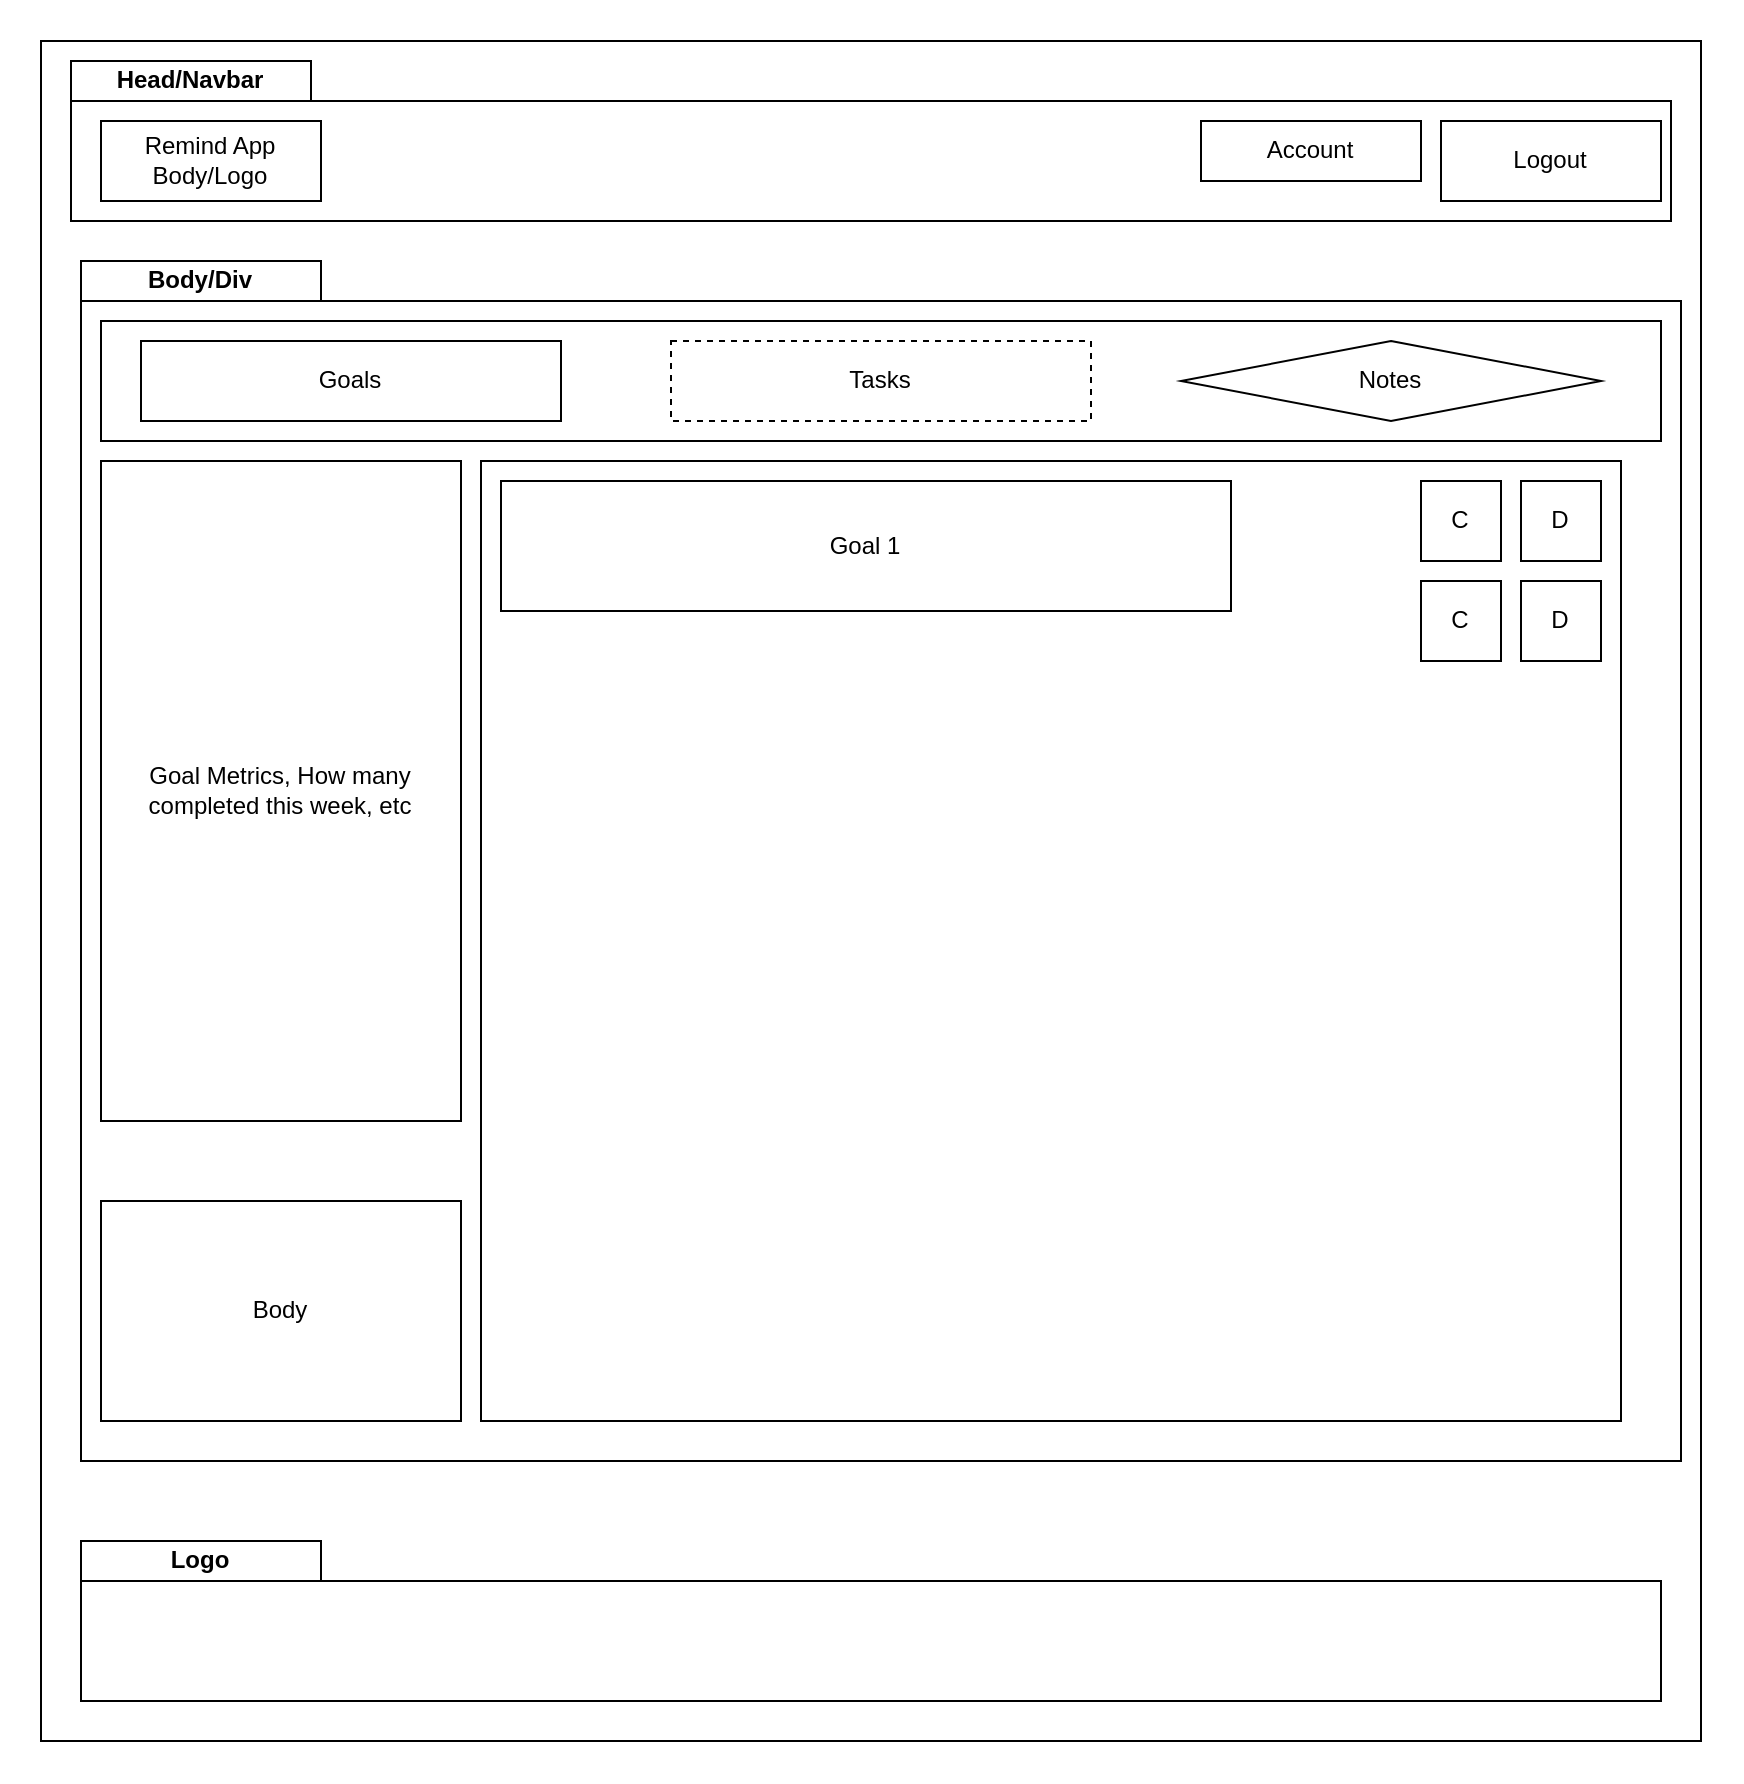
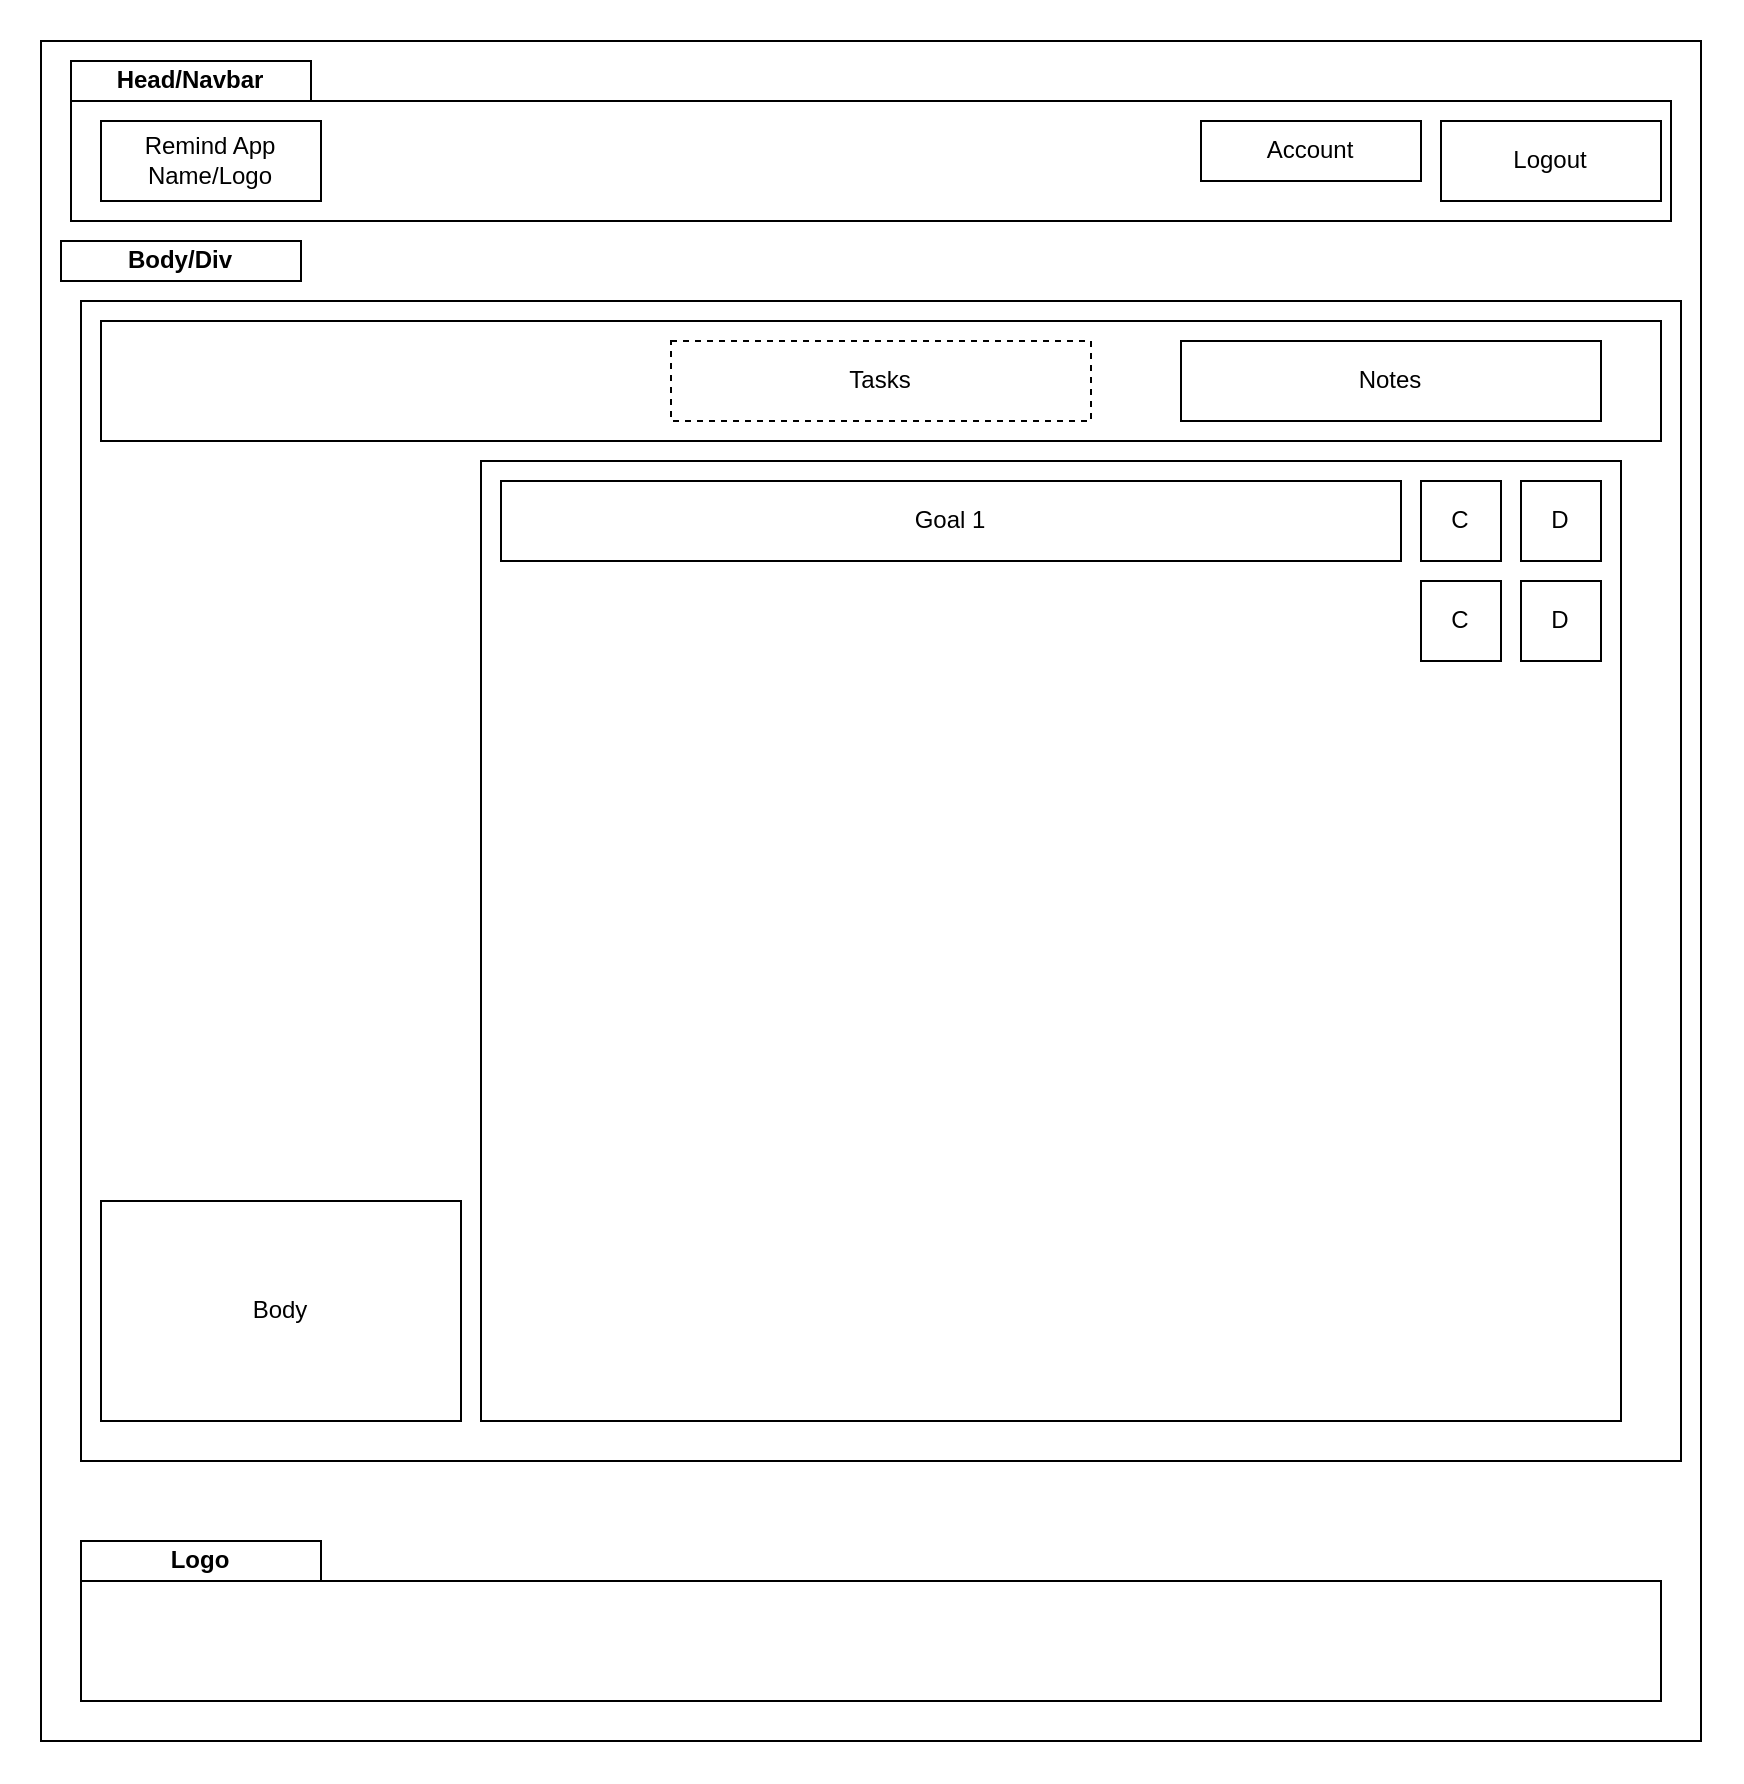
  <mxCell id="0" />
  <mxCell id="1" parent="0" />
  <mxCell id="2" value="" style="rounded=0;whiteSpace=wrap;html=1;" vertex="1" parent="1"><mxGeometry x="20" y="20" width="830" height="850" as="geometry" /></mxCell>
  <mxCell id="3" value="" style="rounded=0;whiteSpace=wrap;html=1;" vertex="1" parent="1"><mxGeometry x="35" y="50" width="800" height="60" as="geometry" /></mxCell>
  <mxCell id="4" value="&lt;b&gt;Head/Navbar&lt;/b&gt;" style="rounded=0;whiteSpace=wrap;html=1;" vertex="1" parent="1"><mxGeometry x="35" y="30" width="120" height="20" as="geometry" /></mxCell>
  <mxCell id="5" value="Logout" style="rounded=0;whiteSpace=wrap;html=1;" vertex="1" parent="1"><mxGeometry x="720" y="60" width="110" height="40" as="geometry" /></mxCell>
  <mxCell id="6" value="Account" style="rounded=0;whiteSpace=wrap;html=1;" vertex="1" parent="1"><mxGeometry x="600" y="60" width="110" height="30" as="geometry" /></mxCell>
- <mxCell id="7" value="Remind App Body/Logo" style="rounded=0;whiteSpace=wrap;html=1;" vertex="1" parent="1"><mxGeometry x="50" y="60" width="110" height="40" as="geometry" /></mxCell>
+ <mxCell id="7" value="Remind App Name/Logo" style="rounded=0;whiteSpace=wrap;html=1;" vertex="1" parent="1"><mxGeometry x="50" y="60" width="110" height="40" as="geometry" /></mxCell>
  <mxCell id="8" value="" style="rounded=0;whiteSpace=wrap;html=1;" vertex="1" parent="1"><mxGeometry x="40" y="150" width="800" height="580" as="geometry" /></mxCell>
- <mxCell id="9" value="&lt;b&gt;Body/Div&lt;/b&gt;" style="rounded=0;whiteSpace=wrap;html=1;" vertex="1" parent="1"><mxGeometry x="40" y="130" width="120" height="20" as="geometry" /></mxCell>
+ <mxCell id="9" value="&lt;b&gt;Body/Div&lt;/b&gt;" style="rounded=0;whiteSpace=wrap;html=1;" vertex="1" parent="1"><mxGeometry x="30" y="120" width="120" height="20" as="geometry" /></mxCell>
  <mxCell id="10" value="" style="rounded=0;whiteSpace=wrap;html=1;" vertex="1" parent="1"><mxGeometry x="50" y="160" width="780" height="60" as="geometry" /></mxCell>
- <mxCell id="11" value="Goals" style="rounded=0;whiteSpace=wrap;html=1;" vertex="1" parent="1"><mxGeometry x="70" y="170" width="210" height="40" as="geometry" /></mxCell>
  <mxCell id="12" value="Tasks" style="rounded=0;whiteSpace=wrap;html=1;dashed=1;" vertex="1" parent="1"><mxGeometry x="335" y="170" width="210" height="40" as="geometry" /></mxCell>
- <mxCell id="13" value="Notes" style="rhombus;whiteSpace=wrap;html=1;" vertex="1" parent="1"><mxGeometry x="590" y="170" width="210" height="40" as="geometry" /></mxCell>
+ <mxCell id="13" value="Notes" style="rounded=0;whiteSpace=wrap;html=1;" vertex="1" parent="1"><mxGeometry x="590" y="170" width="210" height="40" as="geometry" /></mxCell>
  <mxCell id="14" value="" style="rounded=0;whiteSpace=wrap;html=1;" vertex="1" parent="1"><mxGeometry x="240" y="230" width="570" height="480" as="geometry" /></mxCell>
  <mxCell id="15" value="" style="rounded=0;whiteSpace=wrap;html=1;align=left;" vertex="1" parent="1"><mxGeometry x="40" y="790" width="790" height="60" as="geometry" /></mxCell>
  <mxCell id="16" value="&lt;b&gt;Logo&lt;/b&gt;" style="rounded=0;whiteSpace=wrap;html=1;" vertex="1" parent="1"><mxGeometry x="40" y="770" width="120" height="20" as="geometry" /></mxCell>
- <mxCell id="17" value="Goal 1" style="rounded=0;whiteSpace=wrap;html=1;" vertex="1" parent="1"><mxGeometry x="250" y="240" width="365" height="65" as="geometry" /></mxCell>
+ <mxCell id="17" value="Goal 1" style="rounded=0;whiteSpace=wrap;html=1;" vertex="1" parent="1"><mxGeometry x="250" y="240" width="450" height="40" as="geometry" /></mxCell>
  <mxCell id="18" value="C" style="rounded=0;whiteSpace=wrap;html=1;" vertex="1" parent="1"><mxGeometry x="710" y="240" width="40" height="40" as="geometry" /></mxCell>
  <mxCell id="19" value="D" style="rounded=0;whiteSpace=wrap;html=1;" vertex="1" parent="1"><mxGeometry x="760" y="240" width="40" height="40" as="geometry" /></mxCell>
  <mxCell id="20" value="C" style="rounded=0;whiteSpace=wrap;html=1;direction=west;" vertex="1" parent="1"><mxGeometry x="710" y="290" width="40" height="40" as="geometry" /></mxCell>
  <mxCell id="21" value="D" style="rounded=0;whiteSpace=wrap;html=1;" vertex="1" parent="1"><mxGeometry x="760" y="290" width="40" height="40" as="geometry" /></mxCell>
- <mxCell id="22" value="Goal Metrics, How many completed this week, etc" style="rounded=0;whiteSpace=wrap;html=1;" vertex="1" parent="1"><mxGeometry x="50" y="230" width="180" height="330" as="geometry" /></mxCell>
  <mxCell id="23" value="Body" style="rounded=0;whiteSpace=wrap;html=1;" vertex="1" parent="1"><mxGeometry x="50" y="600" width="180" height="110" as="geometry" /></mxCell>
